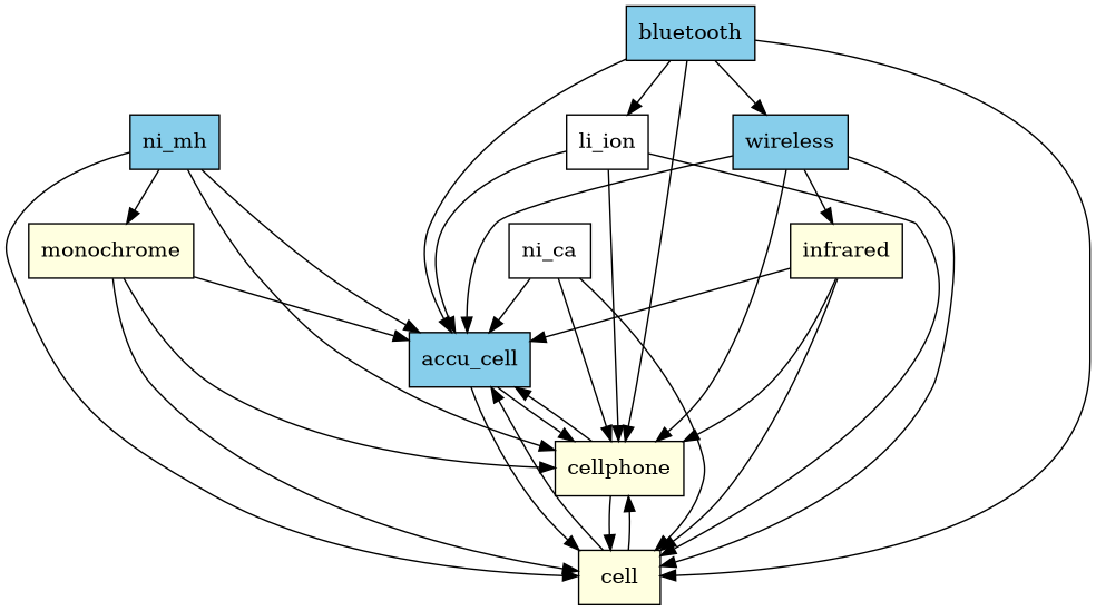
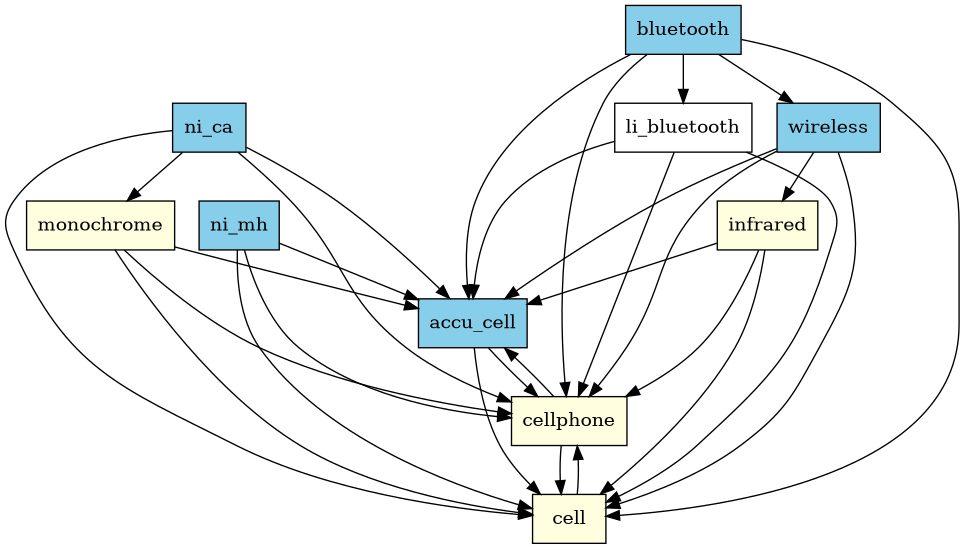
  digraph {
    fontname="DejaVu Serif"
    rankdir=TB
    node [fillcolor=skyblue fontname="DejaVu Serif" shape=box style=filled]
    edge [arrowhead=normal fontname="DejaVu Serif"]
-   n1 [fillcolor=white label=li_ion]
+   n1 [fillcolor=white label=li_bluetooth]
    n2 [label=accu_cell]
    n3 [fillcolor=lightyellow label=cellphone]
    n4 [fillcolor=lightyellow label=cell]
    n5 [label=wireless]
    n6 [fillcolor=lightyellow label=infrared]
    n7 [label=ni_mh]
    n8 [label=bluetooth]
    n9 [fillcolor=lightyellow label=monochrome]
-   n10 [fillcolor=white label=ni_ca]
+   n10 [label=ni_ca]
    n1 -> n2
    n1 -> n3
    n1 -> n4
    n2 -> n3
    n2 -> n4
    n3 -> n2
    n3 -> n4
-   n4 -> n2
    n4 -> n3
    n5 -> n2
    n5 -> n3
    n5 -> n4
    n5 -> n6
    n6 -> n2
    n6 -> n3
    n6 -> n4
    n7 -> n2
    n7 -> n3
    n7 -> n4
    n8 -> n1
    n8 -> n2
    n8 -> n3
    n8 -> n4
    n8 -> n5
    n9 -> n2
    n9 -> n3
    n9 -> n4
    n10 -> n2
    n10 -> n3
    n10 -> n4
-   n7 -> n9
+   n10 -> n9
  }
